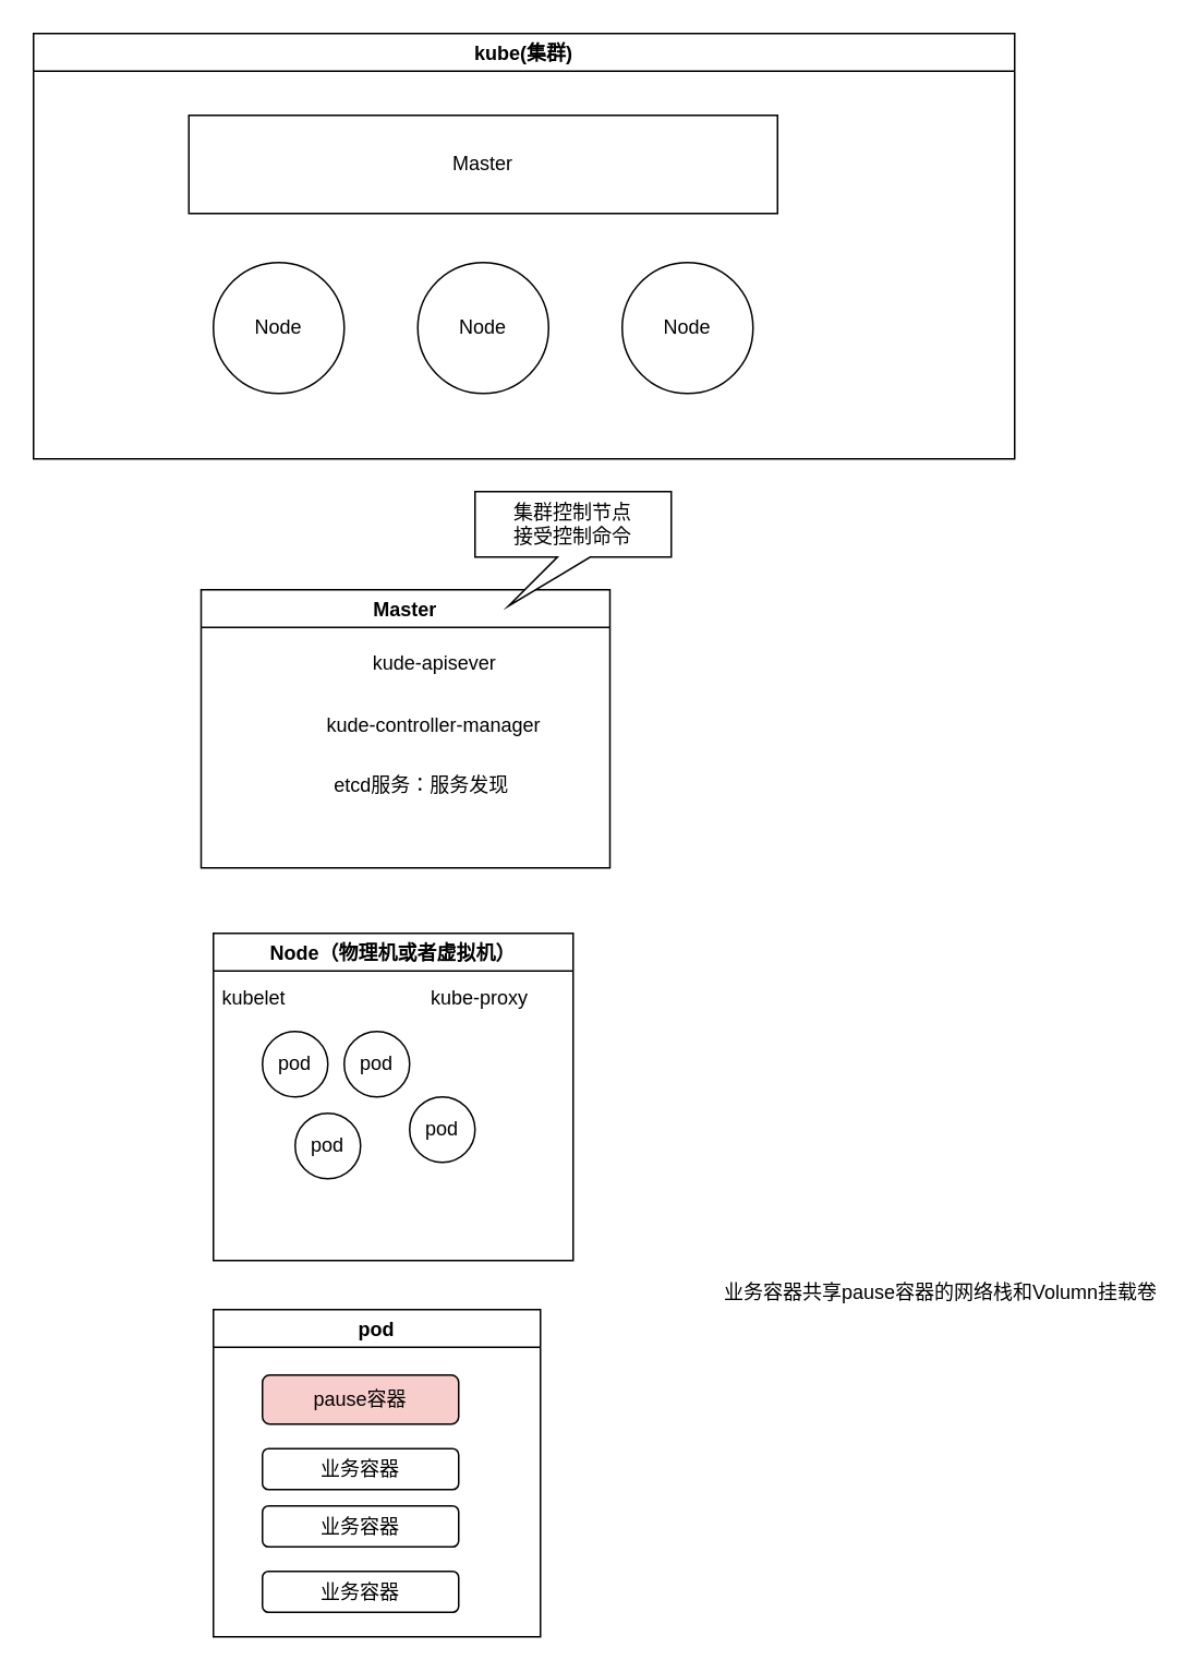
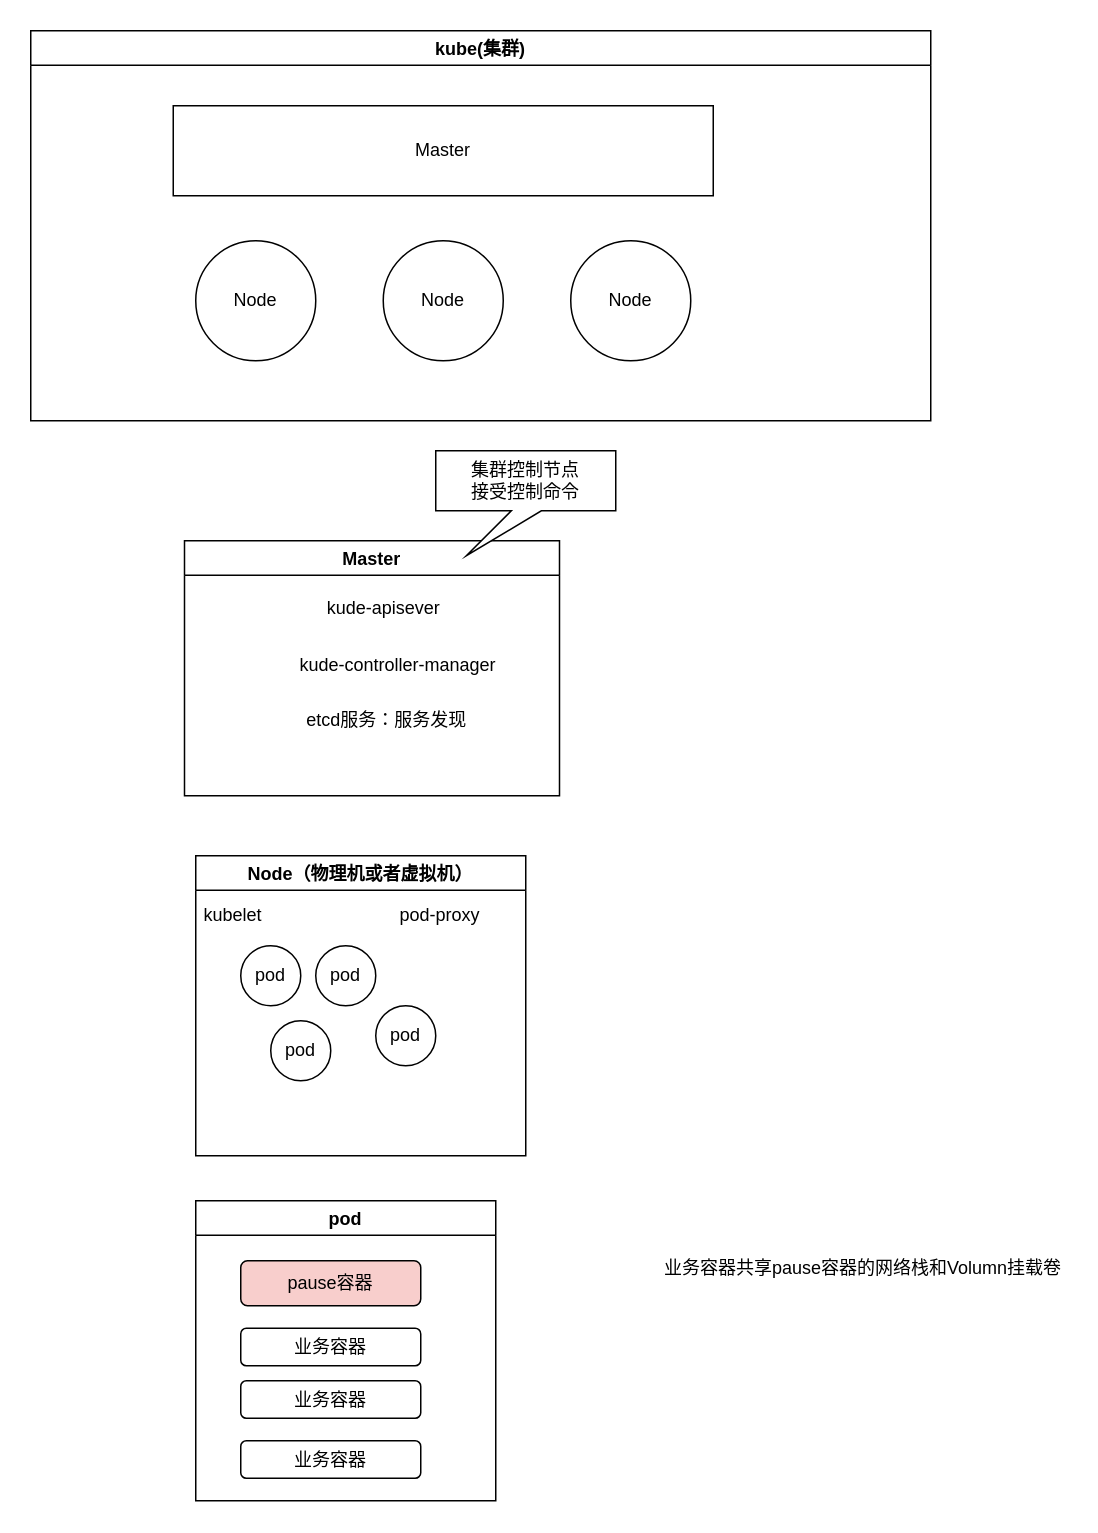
  <mxCell id="0" />
  <mxCell id="1" parent="0" />
  <mxCell id="2" value="kube(集群)" style="swimlane;startSize=23;" vertex="1" parent="1"><mxGeometry x="20" y="20" width="600" height="260" as="geometry" /></mxCell>
  <mxCell id="3" value="Node" style="ellipse;whiteSpace=wrap;html=1;aspect=fixed;" vertex="1" parent="2"><mxGeometry x="110" y="140" width="80" height="80" as="geometry" /></mxCell>
  <mxCell id="4" value="Node" style="ellipse;whiteSpace=wrap;html=1;aspect=fixed;" vertex="1" parent="2"><mxGeometry x="235" y="140" width="80" height="80" as="geometry" /></mxCell>
  <mxCell id="5" value="Node" style="ellipse;whiteSpace=wrap;html=1;aspect=fixed;" vertex="1" parent="2"><mxGeometry x="360" y="140" width="80" height="80" as="geometry" /></mxCell>
  <mxCell id="6" value="Master" style="rounded=0;whiteSpace=wrap;html=1;" vertex="1" parent="2"><mxGeometry x="95" y="50" width="360" height="60" as="geometry" /></mxCell>
  <mxCell id="7" value="Master" style="swimlane;" vertex="1" parent="1"><mxGeometry x="122.5" y="360" width="250" height="170" as="geometry" /></mxCell>
- <mxCell id="8" value="kude-apisever" style="text;html=1;strokeColor=none;fillColor=none;align=center;verticalAlign=middle;whiteSpace=wrap;rounded=0;" vertex="1" parent="7"><mxGeometry x="95" y="30" width="95" height="30" as="geometry" /></mxCell>
+ <mxCell id="8" value="kude-apisever" style="text;html=1;strokeColor=none;fillColor=none;align=center;verticalAlign=middle;whiteSpace=wrap;rounded=0;" vertex="1" parent="7"><mxGeometry x="85" y="30" width="95" height="30" as="geometry" /></mxCell>
  <mxCell id="9" value="kude-controller-manager" style="text;html=1;strokeColor=none;fillColor=none;align=center;verticalAlign=middle;whiteSpace=wrap;rounded=0;" vertex="1" parent="7"><mxGeometry x="72.5" y="75" width="140" height="15" as="geometry" /></mxCell>
  <mxCell id="10" value="etcd服务：服务发现" style="text;html=1;strokeColor=none;fillColor=none;align=center;verticalAlign=middle;whiteSpace=wrap;rounded=0;" vertex="1" parent="7"><mxGeometry x="72.5" y="110" width="125" height="20" as="geometry" /></mxCell>
  <mxCell id="11" value="集群控制节点&lt;br&gt;接受控制命令" style="shape=callout;whiteSpace=wrap;html=1;perimeter=calloutPerimeter;position2=0.17;size=30;position=0.42;" vertex="1" parent="1"><mxGeometry x="290" y="300" width="120" height="70" as="geometry" /></mxCell>
  <mxCell id="12" value="Node（物理机或者虚拟机）" style="swimlane;" vertex="1" parent="1"><mxGeometry x="130" y="570" width="220" height="200" as="geometry" /></mxCell>
  <mxCell id="13" value="pod" style="ellipse;whiteSpace=wrap;html=1;aspect=fixed;" vertex="1" parent="12"><mxGeometry x="30" y="60" width="40" height="40" as="geometry" /></mxCell>
  <mxCell id="14" value="pod" style="ellipse;whiteSpace=wrap;html=1;aspect=fixed;" vertex="1" parent="12"><mxGeometry x="80" y="60" width="40" height="40" as="geometry" /></mxCell>
  <mxCell id="15" value="pod" style="ellipse;whiteSpace=wrap;html=1;aspect=fixed;" vertex="1" parent="12"><mxGeometry x="120" y="100" width="40" height="40" as="geometry" /></mxCell>
  <mxCell id="16" value="pod" style="ellipse;whiteSpace=wrap;html=1;aspect=fixed;" vertex="1" parent="12"><mxGeometry x="50" y="110" width="40" height="40" as="geometry" /></mxCell>
  <mxCell id="17" value="kubelet" style="text;html=1;strokeColor=none;fillColor=none;align=center;verticalAlign=middle;whiteSpace=wrap;rounded=0;" vertex="1" parent="12"><mxGeometry x="5" y="30" width="40" height="20" as="geometry" /></mxCell>
- <mxCell id="18" value="kube-proxy" style="text;html=1;strokeColor=none;fillColor=none;align=center;verticalAlign=middle;whiteSpace=wrap;rounded=0;" vertex="1" parent="12"><mxGeometry x="120" y="30" width="86" height="20" as="geometry" /></mxCell>
+ <mxCell id="18" value="pod-proxy" style="text;html=1;strokeColor=none;fillColor=none;align=center;verticalAlign=middle;whiteSpace=wrap;rounded=0;" vertex="1" parent="12"><mxGeometry x="120" y="30" width="86" height="20" as="geometry" /></mxCell>
  <mxCell id="19" value="pod" style="swimlane;" vertex="1" parent="1"><mxGeometry x="130" y="800" width="200" height="200" as="geometry" /></mxCell>
  <mxCell id="20" value="pause容器" style="rounded=1;whiteSpace=wrap;html=1;fillColor=#f8cecc;" vertex="1" parent="19"><mxGeometry x="30" y="40" width="120" height="30" as="geometry" /></mxCell>
  <mxCell id="21" value="业务容器" style="rounded=1;whiteSpace=wrap;html=1;" vertex="1" parent="19"><mxGeometry x="30" y="85" width="120" height="25" as="geometry" /></mxCell>
  <mxCell id="22" value="业务容器" style="rounded=1;whiteSpace=wrap;html=1;" vertex="1" parent="19"><mxGeometry x="30" y="120" width="120" height="25" as="geometry" /></mxCell>
  <mxCell id="23" value="业务容器" style="rounded=1;whiteSpace=wrap;html=1;" vertex="1" parent="19"><mxGeometry x="30" y="160" width="120" height="25" as="geometry" /></mxCell>
- <mxCell id="24" value="业务容器共享pause容器的网络栈和Volumn挂载卷" style="text;html=1;strokeColor=none;fillColor=none;align=center;verticalAlign=middle;whiteSpace=wrap;rounded=0;" vertex="1" parent="1"><mxGeometry x="440" y="775" width="270" height="30" as="geometry" /></mxCell>
+ <mxCell id="24" value="业务容器共享pause容器的网络栈和Volumn挂载卷" style="text;html=1;strokeColor=none;fillColor=none;align=center;verticalAlign=middle;whiteSpace=wrap;rounded=0;" vertex="1" parent="1"><mxGeometry x="440" y="830" width="270" height="30" as="geometry" /></mxCell>
